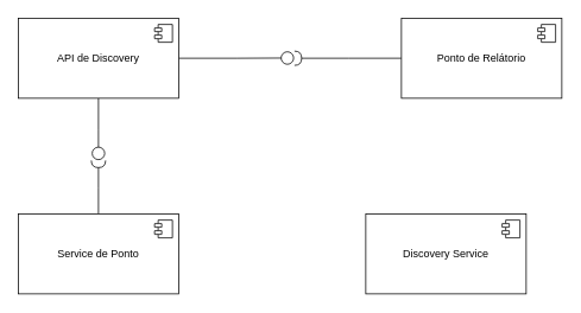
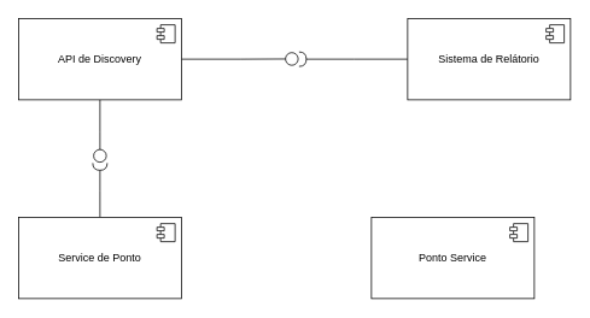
  <mxCell id="0" />
  <mxCell id="1" parent="0" />
  <mxCell id="2" style="edgeStyle=orthogonalEdgeStyle;rounded=0;orthogonalLoop=1;jettySize=auto;html=1;entryX=0;entryY=0.5;entryDx=0;entryDy=0;endArrow=circle;endFill=0;exitX=1;exitY=0.5;exitDx=0;exitDy=0;" edge="1" parent="1" source="4"><mxGeometry relative="1" as="geometry"><mxPoint x="250" y="64.739" as="sourcePoint" /><mxPoint x="330" y="64.71" as="targetPoint" /></mxGeometry></mxCell>
  <mxCell id="3" style="edgeStyle=orthogonalEdgeStyle;rounded=0;orthogonalLoop=1;jettySize=auto;html=1;endArrow=circle;endFill=0;" edge="1" parent="1" source="4"><mxGeometry relative="1" as="geometry"><mxPoint x="110" y="180" as="targetPoint" /></mxGeometry></mxCell>
  <mxCell id="4" value="API de Discovery" style="html=1;dropTarget=0;whiteSpace=wrap;" vertex="1" parent="1"><mxGeometry x="20" y="20" width="180" height="90" as="geometry" /></mxCell>
  <mxCell id="5" value="" style="shape=module;jettyWidth=8;jettyHeight=4;" vertex="1" parent="4"><mxGeometry x="1" width="20" height="20" relative="1" as="geometry"><mxPoint x="-27" y="7" as="offset" /></mxGeometry></mxCell>
  <mxCell id="6" style="edgeStyle=orthogonalEdgeStyle;rounded=0;orthogonalLoop=1;jettySize=auto;html=1;entryX=1;entryY=0.5;entryDx=0;entryDy=0;endArrow=halfCircle;endFill=0;" edge="1" parent="1" source="7"><mxGeometry relative="1" as="geometry"><mxPoint x="330" y="65" as="targetPoint" /></mxGeometry></mxCell>
- <mxCell id="7" value="Ponto de Relátorio" style="html=1;dropTarget=0;whiteSpace=wrap;" vertex="1" parent="1"><mxGeometry x="450" y="20" width="180" height="90" as="geometry" /></mxCell>
+ <mxCell id="7" value="Sistema de Relátorio" style="html=1;dropTarget=0;whiteSpace=wrap;" vertex="1" parent="1"><mxGeometry x="450" y="20" width="180" height="90" as="geometry" /></mxCell>
  <mxCell id="8" value="" style="shape=module;jettyWidth=8;jettyHeight=4;" vertex="1" parent="7"><mxGeometry x="1" width="20" height="20" relative="1" as="geometry"><mxPoint x="-27" y="7" as="offset" /></mxGeometry></mxCell>
  <mxCell id="9" style="edgeStyle=orthogonalEdgeStyle;rounded=0;orthogonalLoop=1;jettySize=auto;html=1;endArrow=halfCircle;endFill=0;" edge="1" parent="1" source="10"><mxGeometry relative="1" as="geometry"><mxPoint x="110" y="180" as="targetPoint" /></mxGeometry></mxCell>
  <mxCell id="10" value="Service de Ponto" style="html=1;dropTarget=0;whiteSpace=wrap;" vertex="1" parent="1"><mxGeometry x="20" y="240" width="180" height="90" as="geometry" /></mxCell>
  <mxCell id="11" value="" style="shape=module;jettyWidth=8;jettyHeight=4;" vertex="1" parent="10"><mxGeometry x="1" width="20" height="20" relative="1" as="geometry"><mxPoint x="-27" y="7" as="offset" /></mxGeometry></mxCell>
- <mxCell id="12" value="Discovery Service" style="html=1;dropTarget=0;whiteSpace=wrap;" vertex="1" parent="1"><mxGeometry x="410" y="240" width="180" height="90" as="geometry" /></mxCell>
+ <mxCell id="12" value="Ponto Service" style="html=1;dropTarget=0;whiteSpace=wrap;" vertex="1" parent="1"><mxGeometry x="410" y="240" width="180" height="90" as="geometry" /></mxCell>
  <mxCell id="13" value="" style="shape=module;jettyWidth=8;jettyHeight=4;" vertex="1" parent="12"><mxGeometry x="1" width="20" height="20" relative="1" as="geometry"><mxPoint x="-27" y="7" as="offset" /></mxGeometry></mxCell>
